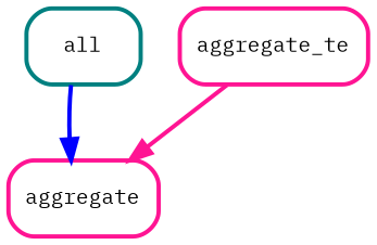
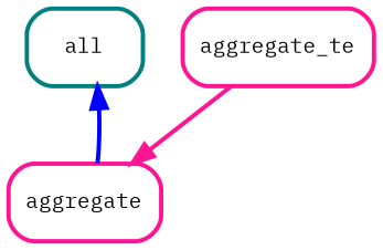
  digraph {
    bgcolor=white
    fontname="IBM Plex Mono"
    node [color=deeppink fontname="IBM Plex Mono" fontsize=10 penwidth=2 shape=box style=rounded]
    edge [fontname="IBM Plex Mono" penwidth=2]
    n1 [color=teal label=all]
    n2 [label=aggregate]
    n3 [label=aggregate_te]
-   n1 -> n2 [color=blue]
+   n2 -> n1 [color=blue]
    n3 -> n2 [color=deeppink]
  }
